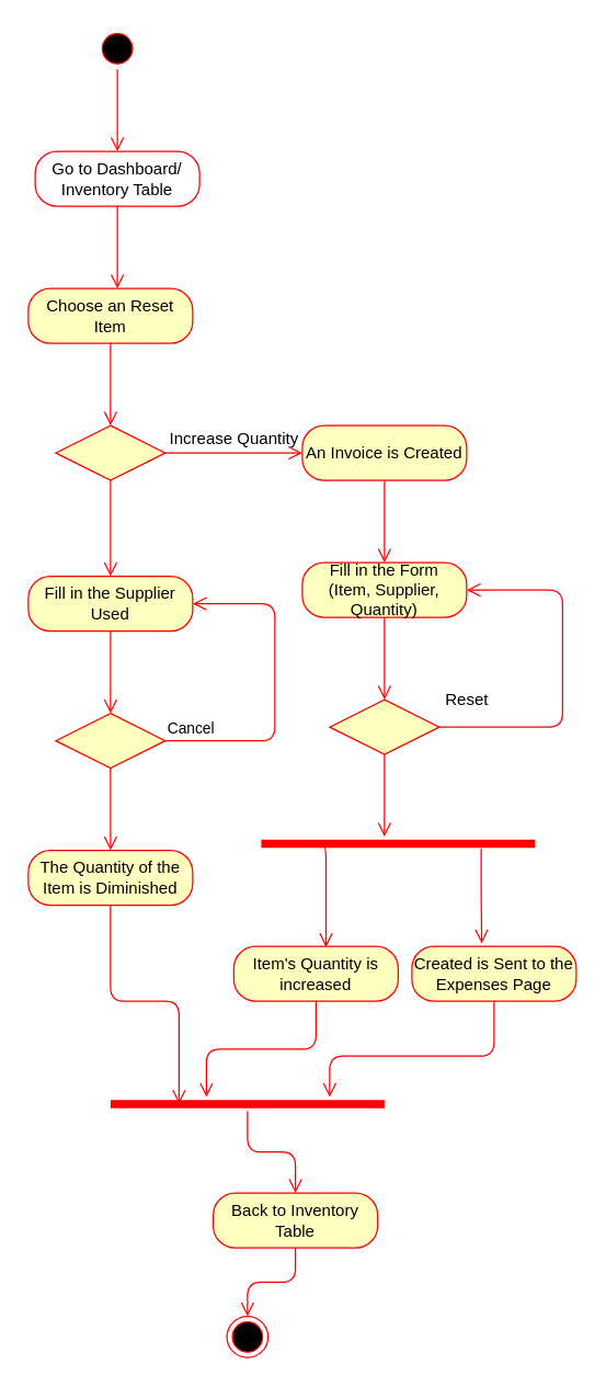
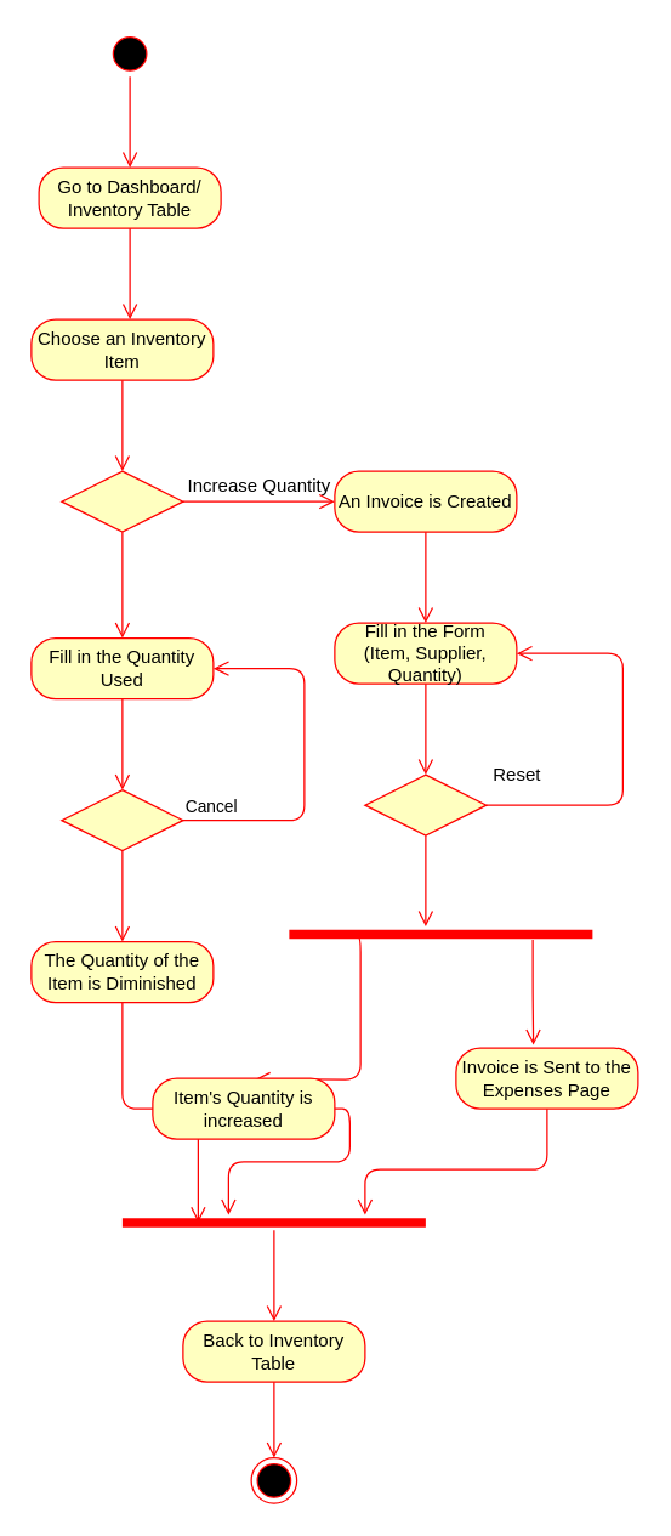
  <mxCell id="0" />
  <mxCell id="1" parent="0" />
  <mxCell id="2" value="" style="ellipse;html=1;shape=startState;fillColor=#000000;strokeColor=#ff0000;" parent="1" vertex="1"><mxGeometry x="70" y="20" width="30" height="30" as="geometry" /></mxCell>
  <mxCell id="3" value="" style="edgeStyle=orthogonalEdgeStyle;html=1;verticalAlign=bottom;endArrow=open;endSize=8;strokeColor=#ff0000;" parent="1" source="2" edge="1"><mxGeometry relative="1" as="geometry"><mxPoint x="85" y="110" as="targetPoint" /></mxGeometry></mxCell>
- <mxCell id="4" value="Go to Dashboard/ Inventory Table" style="rounded=1;whiteSpace=wrap;html=1;arcSize=40;fontColor=#000000;fillColor=#ffffff;strokeColor=#ff0000;" parent="1" vertex="1"><mxGeometry x="25" y="110" width="120" height="40" as="geometry" /></mxCell>
+ <mxCell id="4" value="Go to Dashboard/ Inventory Table" style="rounded=1;whiteSpace=wrap;html=1;arcSize=40;fontColor=#000000;fillColor=#ffffc0;strokeColor=#ff0000;" parent="1" vertex="1"><mxGeometry x="25" y="110" width="120" height="40" as="geometry" /></mxCell>
  <mxCell id="5" value="" style="edgeStyle=orthogonalEdgeStyle;html=1;verticalAlign=bottom;endArrow=open;endSize=8;strokeColor=#ff0000;" parent="1" source="4" edge="1"><mxGeometry relative="1" as="geometry"><mxPoint x="85" y="210" as="targetPoint" /></mxGeometry></mxCell>
- <mxCell id="6" value="Choose an Reset Item" style="rounded=1;whiteSpace=wrap;html=1;arcSize=40;fontColor=#000000;fillColor=#ffffc0;strokeColor=#ff0000;" parent="1" vertex="1"><mxGeometry x="20" y="210" width="120" height="40" as="geometry" /></mxCell>
+ <mxCell id="6" value="Choose an Inventory Item" style="rounded=1;whiteSpace=wrap;html=1;arcSize=40;fontColor=#000000;fillColor=#ffffc0;strokeColor=#ff0000;" parent="1" vertex="1"><mxGeometry x="20" y="210" width="120" height="40" as="geometry" /></mxCell>
  <mxCell id="7" value="" style="edgeStyle=orthogonalEdgeStyle;html=1;verticalAlign=bottom;endArrow=open;endSize=8;strokeColor=#ff0000;" parent="1" source="6" edge="1"><mxGeometry relative="1" as="geometry"><mxPoint x="80" y="310" as="targetPoint" /></mxGeometry></mxCell>
  <mxCell id="8" value="" style="rhombus;whiteSpace=wrap;html=1;fillColor=#ffffc0;strokeColor=#ff0000;" parent="1" vertex="1"><mxGeometry x="40" y="310" width="80" height="40" as="geometry" /></mxCell>
  <mxCell id="9" value="" style="edgeStyle=orthogonalEdgeStyle;html=1;align=left;verticalAlign=bottom;endArrow=open;endSize=8;strokeColor=#ff0000;" parent="1" source="8" edge="1"><mxGeometry x="-1" relative="1" as="geometry"><mxPoint x="220" y="330" as="targetPoint" /></mxGeometry></mxCell>
  <mxCell id="10" value="" style="edgeStyle=orthogonalEdgeStyle;html=1;align=left;verticalAlign=top;endArrow=open;endSize=8;strokeColor=#ff0000;" parent="1" source="8" edge="1"><mxGeometry y="20" relative="1" as="geometry"><mxPoint x="80" y="420" as="targetPoint" /><mxPoint as="offset" /></mxGeometry></mxCell>
  <mxCell id="11" value="Increase Quantity" style="text;html=1;align=center;verticalAlign=middle;resizable=0;points=[];autosize=1;" parent="1" vertex="1"><mxGeometry x="115" y="310" width="110" height="20" as="geometry" /></mxCell>
  <mxCell id="12" value="An Invoice is Created" style="rounded=1;whiteSpace=wrap;html=1;arcSize=40;fontColor=#000000;fillColor=#ffffc0;strokeColor=#ff0000;" parent="1" vertex="1"><mxGeometry x="220" y="310" width="120" height="40" as="geometry" /></mxCell>
  <mxCell id="13" value="" style="edgeStyle=orthogonalEdgeStyle;html=1;verticalAlign=bottom;endArrow=open;endSize=8;strokeColor=#ff0000;" parent="1" source="12" edge="1"><mxGeometry relative="1" as="geometry"><mxPoint x="280" y="410" as="targetPoint" /></mxGeometry></mxCell>
  <mxCell id="14" value="Fill in the Form &lt;br&gt;(Item, Supplier, Quantity)" style="rounded=1;whiteSpace=wrap;html=1;arcSize=40;fontColor=#000000;fillColor=#ffffc0;strokeColor=#ff0000;" parent="1" vertex="1"><mxGeometry x="220" y="410" width="120" height="40" as="geometry" /></mxCell>
  <mxCell id="15" value="" style="edgeStyle=orthogonalEdgeStyle;html=1;verticalAlign=bottom;endArrow=open;endSize=8;strokeColor=#ff0000;" parent="1" source="14" edge="1"><mxGeometry relative="1" as="geometry"><mxPoint x="280" y="510" as="targetPoint" /></mxGeometry></mxCell>
  <mxCell id="16" value="" style="rhombus;whiteSpace=wrap;html=1;fillColor=#ffffc0;strokeColor=#ff0000;" parent="1" vertex="1"><mxGeometry x="240" y="510" width="80" height="40" as="geometry" /></mxCell>
  <mxCell id="17" value="" style="edgeStyle=orthogonalEdgeStyle;html=1;align=left;verticalAlign=bottom;endArrow=open;endSize=8;strokeColor=#ff0000;entryX=1;entryY=0.5;entryDx=0;entryDy=0;" parent="1" source="16" target="14" edge="1"><mxGeometry x="-1" relative="1" as="geometry"><mxPoint x="420" y="430" as="targetPoint" /><Array as="points"><mxPoint x="410" y="530" /><mxPoint x="410" y="430" /></Array></mxGeometry></mxCell>
  <mxCell id="18" value="" style="edgeStyle=orthogonalEdgeStyle;html=1;align=left;verticalAlign=top;endArrow=open;endSize=8;strokeColor=#ff0000;" parent="1" source="16" edge="1"><mxGeometry x="-1" relative="1" as="geometry"><mxPoint x="280" y="610" as="targetPoint" /></mxGeometry></mxCell>
  <mxCell id="19" value="Reset" style="text;html=1;align=center;verticalAlign=middle;resizable=0;points=[];autosize=1;" parent="1" vertex="1"><mxGeometry x="315" y="500" width="50" height="20" as="geometry" /></mxCell>
- <mxCell id="20" value="Created is Sent to the Expenses Page" style="rounded=1;whiteSpace=wrap;html=1;arcSize=40;fontColor=#000000;fillColor=#ffffc0;strokeColor=#ff0000;" parent="1" vertex="1"><mxGeometry x="300" y="690" width="120" height="40" as="geometry" /></mxCell>
+ <mxCell id="20" value="Invoice is Sent to the Expenses Page" style="rounded=1;whiteSpace=wrap;html=1;arcSize=40;fontColor=#000000;fillColor=#ffffc0;strokeColor=#ff0000;" parent="1" vertex="1"><mxGeometry x="300" y="690" width="120" height="40" as="geometry" /></mxCell>
  <mxCell id="21" value="" style="edgeStyle=orthogonalEdgeStyle;html=1;verticalAlign=bottom;endArrow=open;endSize=8;strokeColor=#ff0000;" parent="1" source="20" edge="1"><mxGeometry relative="1" as="geometry"><mxPoint x="380" y="710" as="targetPoint" /><Array as="points"><mxPoint x="380" y="710" /></Array></mxGeometry></mxCell>
- <mxCell id="22" value="Fill in the Supplier Used" style="rounded=1;whiteSpace=wrap;html=1;arcSize=40;fontColor=#000000;fillColor=#ffffc0;strokeColor=#ff0000;" parent="1" vertex="1"><mxGeometry x="20" y="420" width="120" height="40" as="geometry" /></mxCell>
+ <mxCell id="22" value="Fill in the Quantity Used" style="rounded=1;whiteSpace=wrap;html=1;arcSize=40;fontColor=#000000;fillColor=#ffffc0;strokeColor=#ff0000;" parent="1" vertex="1"><mxGeometry x="20" y="420" width="120" height="40" as="geometry" /></mxCell>
  <mxCell id="23" value="" style="edgeStyle=orthogonalEdgeStyle;html=1;verticalAlign=bottom;endArrow=open;endSize=8;strokeColor=#ff0000;" parent="1" source="22" edge="1"><mxGeometry relative="1" as="geometry"><mxPoint x="80" y="520" as="targetPoint" /></mxGeometry></mxCell>
  <mxCell id="24" value="" style="rhombus;whiteSpace=wrap;html=1;fillColor=#ffffc0;strokeColor=#ff0000;" parent="1" vertex="1"><mxGeometry x="40" y="520" width="80" height="40" as="geometry" /></mxCell>
  <mxCell id="25" value="Cancel" style="edgeStyle=orthogonalEdgeStyle;html=1;align=left;verticalAlign=bottom;endArrow=open;endSize=8;strokeColor=#ff0000;entryX=1;entryY=0.5;entryDx=0;entryDy=0;" parent="1" source="24" target="22" edge="1"><mxGeometry x="-1" relative="1" as="geometry"><mxPoint x="190" y="440" as="targetPoint" /><Array as="points"><mxPoint x="200" y="540" /><mxPoint x="200" y="440" /></Array></mxGeometry></mxCell>
  <mxCell id="26" value="" style="edgeStyle=orthogonalEdgeStyle;html=1;align=left;verticalAlign=top;endArrow=open;endSize=8;strokeColor=#ff0000;" parent="1" source="24" edge="1"><mxGeometry x="-1" relative="1" as="geometry"><mxPoint x="80" y="620" as="targetPoint" /></mxGeometry></mxCell>
  <mxCell id="27" value="The Quantity of the Item is Diminished" style="rounded=1;whiteSpace=wrap;html=1;arcSize=40;fontColor=#000000;fillColor=#ffffc0;strokeColor=#ff0000;" parent="1" vertex="1"><mxGeometry x="20" y="620" width="120" height="40" as="geometry" /></mxCell>
  <mxCell id="28" value="" style="edgeStyle=orthogonalEdgeStyle;html=1;verticalAlign=bottom;endArrow=open;endSize=8;strokeColor=#ff0000;entryX=0.25;entryY=0.5;entryDx=0;entryDy=0;entryPerimeter=0;" parent="1" source="27" target="35" edge="1"><mxGeometry relative="1" as="geometry"><mxPoint x="80" y="720" as="targetPoint" /><Array as="points" /></mxGeometry></mxCell>
  <mxCell id="29" value="" style="shape=line;html=1;strokeWidth=6;strokeColor=#ff0000;" parent="1" vertex="1"><mxGeometry x="190" y="610" width="200" height="10" as="geometry" /></mxCell>
  <mxCell id="30" value="" style="edgeStyle=orthogonalEdgeStyle;html=1;verticalAlign=bottom;endArrow=open;endSize=8;strokeColor=#ff0000;exitX=0.217;exitY=0.667;exitDx=0;exitDy=0;exitPerimeter=0;entryX=0.561;entryY=0.017;entryDx=0;entryDy=0;entryPerimeter=0;" parent="1" source="29" target="31" edge="1"><mxGeometry relative="1" as="geometry"><mxPoint x="223" y="690" as="targetPoint" /><Array as="points"><mxPoint x="237" y="617" /></Array></mxGeometry></mxCell>
- <mxCell id="31" value="Item's Quantity is increased" style="rounded=1;whiteSpace=wrap;html=1;arcSize=40;fontColor=#000000;fillColor=#ffffc0;strokeColor=#ff0000;" parent="1" vertex="1"><mxGeometry x="170" y="690" width="120" height="40" as="geometry" /></mxCell>
+ <mxCell id="31" value="Item's Quantity is increased" style="rounded=1;whiteSpace=wrap;html=1;arcSize=40;fontColor=#000000;fillColor=#ffffc0;strokeColor=#ff0000;" parent="1" vertex="1"><mxGeometry x="100" y="710" width="120" height="40" as="geometry" /></mxCell>
  <mxCell id="32" value="" style="edgeStyle=orthogonalEdgeStyle;html=1;verticalAlign=bottom;endArrow=open;endSize=8;strokeColor=#ff0000;" parent="1" source="31" target="35" edge="1"><mxGeometry relative="1" as="geometry"><mxPoint x="230" y="790" as="targetPoint" /><Array as="points"><mxPoint x="230" y="765" /><mxPoint x="150" y="765" /></Array></mxGeometry></mxCell>
  <mxCell id="33" value="" style="edgeStyle=orthogonalEdgeStyle;html=1;verticalAlign=bottom;endArrow=open;endSize=8;strokeColor=#ff0000;exitX=0.803;exitY=0.867;exitDx=0;exitDy=0;exitPerimeter=0;" parent="1" source="29" edge="1"><mxGeometry relative="1" as="geometry"><mxPoint x="351" y="688" as="targetPoint" /><mxPoint x="340" y="615" as="sourcePoint" /><Array as="points" /></mxGeometry></mxCell>
  <mxCell id="34" value="" style="edgeStyle=orthogonalEdgeStyle;html=1;verticalAlign=bottom;endArrow=open;endSize=8;strokeColor=#ff0000;exitX=0.5;exitY=1;exitDx=0;exitDy=0;" parent="1" source="20" target="35" edge="1"><mxGeometry relative="1" as="geometry"><mxPoint x="240" y="780" as="targetPoint" /><mxPoint x="240" y="740" as="sourcePoint" /><Array as="points"><mxPoint x="360" y="770" /><mxPoint x="240" y="770" /></Array></mxGeometry></mxCell>
  <mxCell id="35" value="" style="shape=line;html=1;strokeWidth=6;strokeColor=#ff0000;" parent="1" vertex="1"><mxGeometry x="80" y="800" width="200" height="10" as="geometry" /></mxCell>
  <mxCell id="36" value="" style="edgeStyle=orthogonalEdgeStyle;html=1;verticalAlign=bottom;endArrow=open;endSize=8;strokeColor=#ff0000;" parent="1" source="35" target="37" edge="1"><mxGeometry relative="1" as="geometry"><mxPoint x="180" y="870" as="targetPoint" /><mxPoint x="170" y="820" as="sourcePoint" /></mxGeometry></mxCell>
- <mxCell id="37" value="Back to Inventory Table" style="rounded=1;whiteSpace=wrap;html=1;arcSize=40;fontColor=#000000;fillColor=#ffffc0;strokeColor=#ff0000;" parent="1" vertex="1"><mxGeometry x="155" y="870" width="120" height="40" as="geometry" /></mxCell>
+ <mxCell id="37" value="Back to Inventory Table" style="rounded=1;whiteSpace=wrap;html=1;arcSize=40;fontColor=#000000;fillColor=#ffffc0;strokeColor=#ff0000;" parent="1" vertex="1"><mxGeometry x="120" y="870" width="120" height="40" as="geometry" /></mxCell>
  <mxCell id="38" value="" style="edgeStyle=orthogonalEdgeStyle;html=1;verticalAlign=bottom;endArrow=open;endSize=8;strokeColor=#ff0000;exitX=0.5;exitY=1;exitDx=0;exitDy=0;" parent="1" source="37" target="39" edge="1"><mxGeometry relative="1" as="geometry"><mxPoint x="180" y="950" as="targetPoint" /><mxPoint x="190" y="820" as="sourcePoint" /></mxGeometry></mxCell>
  <mxCell id="39" value="" style="ellipse;html=1;shape=endState;fillColor=#000000;strokeColor=#ff0000;" parent="1" vertex="1"><mxGeometry x="165" y="960" width="30" height="30" as="geometry" /></mxCell>
